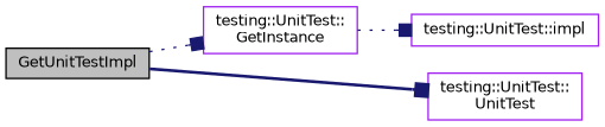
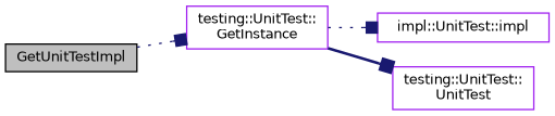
  digraph {
    rankdir=LR
    node [color=purple fontname=Helvetica fontsize=10 shape=record]
    edge [arrowhead=box color=midnightblue fontname=Helvetica fontsize=10 labelfontname=Helvetica labelfontsize=10 style=dotted]
    n1 [color=black fillcolor=grey75 fontcolor=black height=0.2 label=GetUnitTestImpl style=filled width=0.4]
    n2 [height=0.2 label="testing::UnitTest::\lGetInstance" width=0.4]
-   n3 [height=0.2 label="testing::UnitTest::impl" width=0.4]
+   n3 [height=0.2 label="impl::UnitTest::impl" width=0.4]
    n4 [height=0.2 label="testing::UnitTest::\lUnitTest" width=0.4]
    n1 -> n2
    n2 -> n3
-   n1 -> n4 [style=bold]
+   n2 -> n4 [style=bold]
  }
